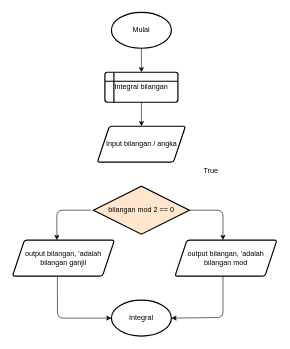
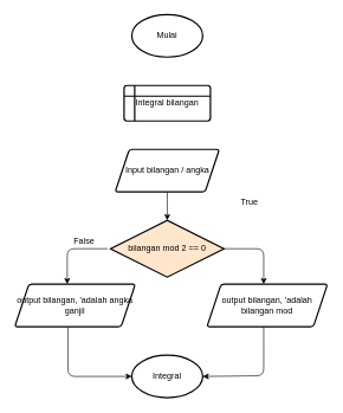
  <mxCell id="0" />
  <mxCell id="1" parent="0" />
- <mxCell id="2" value="" style="edgeStyle=orthogonalEdgeStyle;curved=0;rounded=1;sketch=0;orthogonalLoop=1;jettySize=auto;html=1;" edge="1" parent="1" source="3" target="5"><mxGeometry relative="1" as="geometry" /></mxCell>
  <mxCell id="3" value="Mulai" style="strokeWidth=2;html=1;shape=mxgraph.flowchart.start_1;whiteSpace=wrap;rounded=0;sketch=0;" vertex="1" parent="1"><mxGeometry x="185" y="20" width="100" height="60" as="geometry" /></mxCell>
- <mxCell id="4" value="" style="edgeStyle=orthogonalEdgeStyle;curved=0;rounded=1;sketch=0;orthogonalLoop=1;jettySize=auto;html=1;" edge="1" parent="1" source="5" target="7"><mxGeometry relative="1" as="geometry" /></mxCell>
  <mxCell id="5" value="Integral bilangan" style="shape=internalStorage;whiteSpace=wrap;html=1;dx=15;dy=15;rounded=1;arcSize=8;strokeWidth=2;sketch=0;" vertex="1" parent="1"><mxGeometry x="174.13" y="120" width="121.75" height="50" as="geometry" /></mxCell>
+ <mxCell id="6" value="" style="edgeStyle=orthogonalEdgeStyle;curved=0;rounded=1;sketch=0;orthogonalLoop=1;jettySize=auto;html=1;" edge="1" parent="1" source="7" target="9"><mxGeometry relative="1" as="geometry" /></mxCell>
  <mxCell id="7" value="Input bilangan / angka" style="shape=parallelogram;perimeter=parallelogramPerimeter;whiteSpace=wrap;html=1;fixedSize=1;rounded=1;strokeWidth=2;arcSize=8;sketch=0;" vertex="1" parent="1"><mxGeometry x="161.57" y="210" width="146.87" height="60" as="geometry" /></mxCell>
  <mxCell id="8" value="" style="edgeStyle=none;rounded=1;sketch=0;orthogonalLoop=1;jettySize=auto;html=1;" edge="1" parent="1" source="9"><mxGeometry relative="1" as="geometry"><mxPoint x="371" y="400" as="targetPoint" /><Array as="points"><mxPoint x="371" y="350" /></Array></mxGeometry></mxCell>
  <mxCell id="9" value="bilangan mod 2 == 0" style="rhombus;whiteSpace=wrap;html=1;rounded=1;strokeWidth=2;arcSize=0;sketch=0;fillColor=#ffe6cc;" vertex="1" parent="1"><mxGeometry x="155" y="310" width="160" height="80" as="geometry" /></mxCell>
  <mxCell id="10" value="output bilangan, 'adalah bilangan mod" style="shape=parallelogram;perimeter=parallelogramPerimeter;whiteSpace=wrap;html=1;fixedSize=1;rounded=1;strokeWidth=2;arcSize=8;sketch=0;" vertex="1" parent="1"><mxGeometry x="291" y="400" width="170" height="60" as="geometry" /></mxCell>
  <mxCell id="11" value="True" style="text;html=1;strokeColor=none;fillColor=none;align=center;verticalAlign=middle;whiteSpace=wrap;rounded=0;sketch=0;" vertex="1" parent="1"><mxGeometry x="331" y="275" width="40" height="20" as="geometry" /></mxCell>
  <mxCell id="12" value="" style="edgeStyle=none;rounded=1;sketch=0;orthogonalLoop=1;jettySize=auto;html=1;" edge="1" parent="1"><mxGeometry relative="1" as="geometry"><mxPoint x="151" y="350" as="sourcePoint" /><mxPoint x="94" y="400" as="targetPoint" /><Array as="points"><mxPoint x="94" y="350" /></Array></mxGeometry></mxCell>
  <mxCell id="13" value="" style="edgeStyle=none;rounded=1;sketch=0;orthogonalLoop=1;jettySize=auto;html=1;exitX=0.441;exitY=1.017;exitDx=0;exitDy=0;exitPerimeter=0;" edge="1" parent="1" source="14" target="17"><mxGeometry relative="1" as="geometry"><mxPoint x="215" y="530" as="targetPoint" /><Array as="points"><mxPoint x="95" y="530" /></Array></mxGeometry></mxCell>
- <mxCell id="14" value="output bilangan, 'adalah bilangan ganjil" style="shape=parallelogram;perimeter=parallelogramPerimeter;whiteSpace=wrap;html=1;fixedSize=1;rounded=1;strokeWidth=2;arcSize=8;sketch=0;" vertex="1" parent="1"><mxGeometry x="20" y="400" width="170" height="60" as="geometry" /></mxCell>
+ <mxCell id="14" value="output bilangan, 'adalah angka ganjil" style="shape=parallelogram;perimeter=parallelogramPerimeter;whiteSpace=wrap;html=1;fixedSize=1;rounded=1;strokeWidth=2;arcSize=8;sketch=0;" vertex="1" parent="1"><mxGeometry x="20" y="400" width="170" height="60" as="geometry" /></mxCell>
+ <mxCell id="15" value="False" style="text;html=1;strokeColor=none;fillColor=none;align=center;verticalAlign=middle;whiteSpace=wrap;rounded=0;sketch=0;" vertex="1" parent="1"><mxGeometry x="98" y="330" width="40" height="20" as="geometry" /></mxCell>
  <mxCell id="16" value="" style="edgeStyle=none;rounded=1;sketch=0;orthogonalLoop=1;jettySize=auto;html=1;exitX=0.441;exitY=1.017;exitDx=0;exitDy=0;exitPerimeter=0;entryX=1;entryY=0.5;entryDx=0;entryDy=0;entryPerimeter=0;" edge="1" parent="1" target="17"><mxGeometry relative="1" as="geometry"><mxPoint x="371" y="460" as="sourcePoint" /><mxPoint x="291" y="530" as="targetPoint" /><Array as="points"><mxPoint x="371.03" y="528.98" /></Array></mxGeometry></mxCell>
  <mxCell id="17" value="Integral" style="strokeWidth=2;html=1;shape=mxgraph.flowchart.start_1;whiteSpace=wrap;rounded=0;sketch=0;" vertex="1" parent="1"><mxGeometry x="185.01" y="500" width="100" height="60" as="geometry" /></mxCell>
